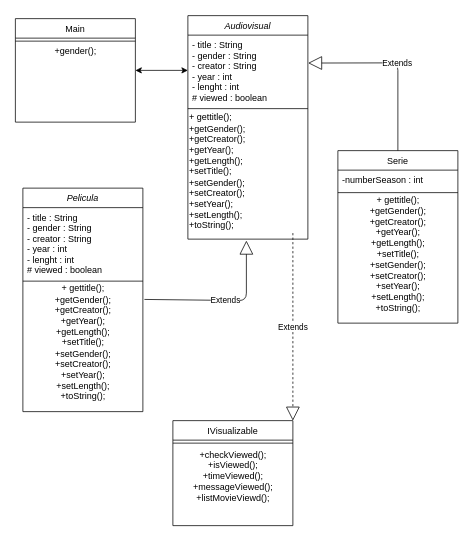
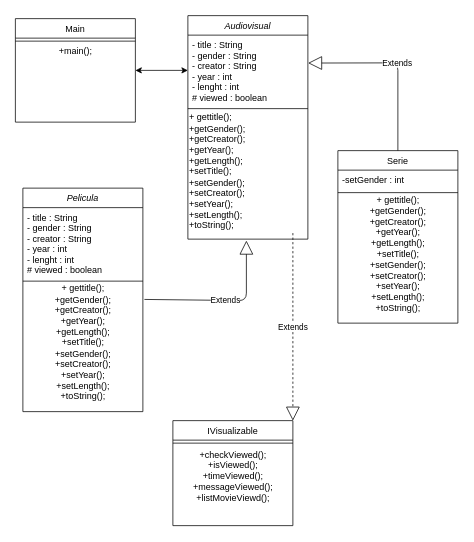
  <mxCell id="0" />
  <mxCell id="1" parent="0" />
  <mxCell id="2" value="Pelicula" style="swimlane;fontStyle=2;align=center;verticalAlign=top;childLayout=stackLayout;horizontal=1;startSize=26;horizontalStack=0;resizeParent=1;resizeLast=0;collapsible=1;marginBottom=0;rounded=0;shadow=0;strokeWidth=1;" parent="1" vertex="1"><mxGeometry x="30" y="250" width="160" height="298" as="geometry"><mxRectangle x="230" y="140" width="160" height="26" as="alternateBounds" /></mxGeometry></mxCell>
  <mxCell id="3" value="- title : String&#10;- gender : String&#10;- creator : String&#10;- year : int&#10;- lenght : int&#10;# viewed : boolean &#10;" style="text;align=left;verticalAlign=top;spacingLeft=4;spacingRight=4;overflow=hidden;rotatable=0;points=[[0,0.5],[1,0.5]];portConstraint=eastwest;" parent="2" vertex="1"><mxGeometry y="26" width="160" height="94" as="geometry" /></mxCell>
  <mxCell id="4" value="" style="line;html=1;strokeWidth=1;align=left;verticalAlign=middle;spacingTop=-1;spacingLeft=3;spacingRight=3;rotatable=0;labelPosition=right;points=[];portConstraint=eastwest;" parent="2" vertex="1"><mxGeometry y="120" width="160" height="8" as="geometry" /></mxCell>
  <mxCell id="5" value="+ gettitle();&lt;br&gt;+getGender();&lt;br&gt;+getCreator();&lt;br&gt;+getYear();&lt;br&gt;+getLength();&lt;br&gt;+setTitle();&lt;br&gt;+setGender();&lt;br&gt;+setCreator();&lt;br&gt;+setYear();&lt;br&gt;+setLength();&lt;br&gt;+toString();&lt;br&gt;&lt;br&gt;" style="text;html=1;align=center;verticalAlign=middle;resizable=0;points=[];autosize=1;" parent="2" vertex="1"><mxGeometry y="128" width="160" height="170" as="geometry" /></mxCell>
  <mxCell id="6" value="Extends" style="endArrow=block;endSize=16;endFill=0;html=1;entryX=1;entryY=0;entryDx=0;entryDy=0;dashed=1;exitX=0.875;exitY=1.012;exitDx=0;exitDy=0;exitPerimeter=0;" parent="1" source="20" target="14" edge="1"><mxGeometry width="160" relative="1" as="geometry"><mxPoint x="360" y="490" as="sourcePoint" /><mxPoint x="220.001" y="608.94" as="targetPoint" /><Array as="points" /></mxGeometry></mxCell>
  <mxCell id="7" value="Main" style="swimlane;fontStyle=0;align=center;verticalAlign=top;childLayout=stackLayout;horizontal=1;startSize=26;horizontalStack=0;resizeParent=1;resizeLast=0;collapsible=1;marginBottom=0;rounded=0;shadow=0;strokeWidth=1;" parent="1" vertex="1"><mxGeometry x="20" y="24" width="160" height="138" as="geometry"><mxRectangle x="130" y="380" width="160" height="26" as="alternateBounds" /></mxGeometry></mxCell>
  <mxCell id="8" value="" style="line;html=1;strokeWidth=1;align=left;verticalAlign=middle;spacingTop=-1;spacingLeft=3;spacingRight=3;rotatable=0;labelPosition=right;points=[];portConstraint=eastwest;" parent="7" vertex="1"><mxGeometry y="26" width="160" height="8" as="geometry" /></mxCell>
- <mxCell id="9" value="+gender();" style="text;html=1;align=center;verticalAlign=middle;resizable=0;points=[];autosize=1;" parent="7" vertex="1"><mxGeometry y="34" width="160" height="20" as="geometry" /></mxCell>
+ <mxCell id="9" value="+main();" style="text;html=1;align=center;verticalAlign=middle;resizable=0;points=[];autosize=1;" parent="7" vertex="1"><mxGeometry y="34" width="160" height="20" as="geometry" /></mxCell>
  <mxCell id="10" value="Serie" style="swimlane;fontStyle=0;align=center;verticalAlign=top;childLayout=stackLayout;horizontal=1;startSize=26;horizontalStack=0;resizeParent=1;resizeLast=0;collapsible=1;marginBottom=0;rounded=0;shadow=0;strokeWidth=1;" parent="1" vertex="1"><mxGeometry x="450" y="200" width="160" height="230" as="geometry"><mxRectangle x="550" y="140" width="160" height="26" as="alternateBounds" /></mxGeometry></mxCell>
- <mxCell id="11" value="-numberSeason : int" style="text;align=left;verticalAlign=top;spacingLeft=4;spacingRight=4;overflow=hidden;rotatable=0;points=[[0,0.5],[1,0.5]];portConstraint=eastwest;" parent="10" vertex="1"><mxGeometry y="26" width="160" height="26" as="geometry" /></mxCell>
+ <mxCell id="11" value="-setGender : int" style="text;align=left;verticalAlign=top;spacingLeft=4;spacingRight=4;overflow=hidden;rotatable=0;points=[[0,0.5],[1,0.5]];portConstraint=eastwest;" parent="10" vertex="1"><mxGeometry y="26" width="160" height="26" as="geometry" /></mxCell>
  <mxCell id="12" value="" style="line;html=1;strokeWidth=1;align=left;verticalAlign=middle;spacingTop=-1;spacingLeft=3;spacingRight=3;rotatable=0;labelPosition=right;points=[];portConstraint=eastwest;" parent="10" vertex="1"><mxGeometry y="52" width="160" height="8" as="geometry" /></mxCell>
  <mxCell id="13" value="+ gettitle();&lt;br&gt;+getGender();&lt;br&gt;+getCreator();&lt;br&gt;+getYear();&lt;br&gt;+getLength();&lt;br&gt;+setTitle();&lt;br&gt;+setGender();&lt;br&gt;+setCreator();&lt;br&gt;+setYear();&lt;br&gt;+setLength();&lt;br&gt;+toString();&lt;br&gt;&lt;br&gt;" style="text;html=1;align=center;verticalAlign=middle;resizable=0;points=[];autosize=1;" parent="10" vertex="1"><mxGeometry y="60" width="160" height="170" as="geometry" /></mxCell>
  <mxCell id="14" value="IVisualizable" style="swimlane;fontStyle=0;align=center;verticalAlign=top;childLayout=stackLayout;horizontal=1;startSize=26;horizontalStack=0;resizeParent=1;resizeLast=0;collapsible=1;marginBottom=0;rounded=0;shadow=0;strokeWidth=1;" parent="1" vertex="1"><mxGeometry x="230" y="560" width="160" height="140" as="geometry"><mxRectangle x="340" y="380" width="170" height="26" as="alternateBounds" /></mxGeometry></mxCell>
  <mxCell id="15" value="" style="line;html=1;strokeWidth=1;align=left;verticalAlign=middle;spacingTop=-1;spacingLeft=3;spacingRight=3;rotatable=0;labelPosition=right;points=[];portConstraint=eastwest;" parent="14" vertex="1"><mxGeometry y="26" width="160" height="8" as="geometry" /></mxCell>
  <mxCell id="16" value="+checkViewed();&lt;br&gt;+isViewed();&lt;br&gt;+timeViewed();&lt;br&gt;+messageViewed();&lt;br&gt;+listMovieViewd();" style="text;html=1;align=center;verticalAlign=middle;resizable=0;points=[];autosize=1;" parent="14" vertex="1"><mxGeometry y="34" width="160" height="80" as="geometry" /></mxCell>
  <mxCell id="17" value="Audiovisual" style="swimlane;fontStyle=2;align=center;verticalAlign=top;childLayout=stackLayout;horizontal=1;startSize=26;horizontalStack=0;resizeParent=1;resizeLast=0;collapsible=1;marginBottom=0;rounded=0;shadow=0;strokeWidth=1;" vertex="1" parent="1"><mxGeometry x="250" y="20" width="160" height="298" as="geometry"><mxRectangle x="230" y="140" width="160" height="26" as="alternateBounds" /></mxGeometry></mxCell>
  <mxCell id="18" value="- title : String&#10;- gender : String&#10;- creator : String&#10;- year : int&#10;- lenght : int&#10;# viewed : boolean &#10;" style="text;align=left;verticalAlign=top;spacingLeft=4;spacingRight=4;overflow=hidden;rotatable=0;points=[[0,0.5],[1,0.5]];portConstraint=eastwest;" vertex="1" parent="17"><mxGeometry y="26" width="160" height="94" as="geometry" /></mxCell>
  <mxCell id="19" value="" style="line;html=1;strokeWidth=1;align=left;verticalAlign=middle;spacingTop=-1;spacingLeft=3;spacingRight=3;rotatable=0;labelPosition=right;points=[];portConstraint=eastwest;" vertex="1" parent="17"><mxGeometry y="120" width="160" height="8" as="geometry" /></mxCell>
  <mxCell id="20" value="+ gettitle();&lt;br&gt;+getGender();&lt;br&gt;+getCreator();&lt;br&gt;+getYear();&lt;br&gt;+getLength();&lt;br&gt;+setTitle();&lt;br&gt;+setGender();&lt;br&gt;+setCreator();&lt;br&gt;+setYear();&lt;br&gt;+setLength();&lt;br&gt;+toString();&lt;br&gt;" style="text;html=1;align=left;verticalAlign=middle;resizable=0;points=[];autosize=1;" vertex="1" parent="17"><mxGeometry y="128" width="160" height="160" as="geometry" /></mxCell>
  <mxCell id="21" value="" style="endArrow=classic;startArrow=classic;html=1;exitX=1;exitY=0.5;exitDx=0;exitDy=0;entryX=0;entryY=0.5;entryDx=0;entryDy=0;" edge="1" parent="1" source="7" target="18"><mxGeometry width="50" height="50" relative="1" as="geometry"><mxPoint x="160" y="90" as="sourcePoint" /><mxPoint x="210" y="40" as="targetPoint" /></mxGeometry></mxCell>
  <mxCell id="22" value="Extends" style="endArrow=block;endSize=16;endFill=0;html=1;exitX=0.5;exitY=0;exitDx=0;exitDy=0;entryX=1.002;entryY=0.396;entryDx=0;entryDy=0;entryPerimeter=0;" edge="1" parent="1" source="10" target="18"><mxGeometry width="160" relative="1" as="geometry"><mxPoint x="517" y="150" as="sourcePoint" /><mxPoint x="677" y="150" as="targetPoint" /><Array as="points"><mxPoint x="530" y="83" /></Array></mxGeometry></mxCell>
  <mxCell id="23" value="Extends" style="endArrow=block;endSize=16;endFill=0;html=1;exitX=1.013;exitY=0.12;exitDx=0;exitDy=0;exitPerimeter=0;" edge="1" parent="1" source="5"><mxGeometry width="160" relative="1" as="geometry"><mxPoint x="210" y="360" as="sourcePoint" /><mxPoint x="328" y="320" as="targetPoint" /><Array as="points"><mxPoint x="328" y="400" /></Array></mxGeometry></mxCell>
